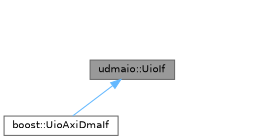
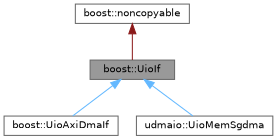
  digraph {
    node [color=gray40 fillcolor=white fontname=Helvetica fontsize=10 shape=box style=filled]
    edge [color=steelblue1 dir=back fontname=Helvetica fontsize=10 labelfontname=Helvetica labelfontsize=10 style=solid]
-   n1 [fillcolor=grey60 fontcolor=black height=0.2 label="udmaio::UioIf" width=0.4]
+   n1 [fillcolor=grey60 fontcolor=black height=0.2 label="boost::UioIf" width=0.4]
    n2 [height=0.2 label="boost::UioAxiDmaIf" width=0.4]
+   n3 [height=0.2 label="udmaio::UioMemSgdma" width=0.4]
+   n4 [height=0.2 label="boost::noncopyable" width=0.4]
    n1 -> n2
+   n1 -> n3
+   n4 -> n1 [color=firebrick4]
  }
